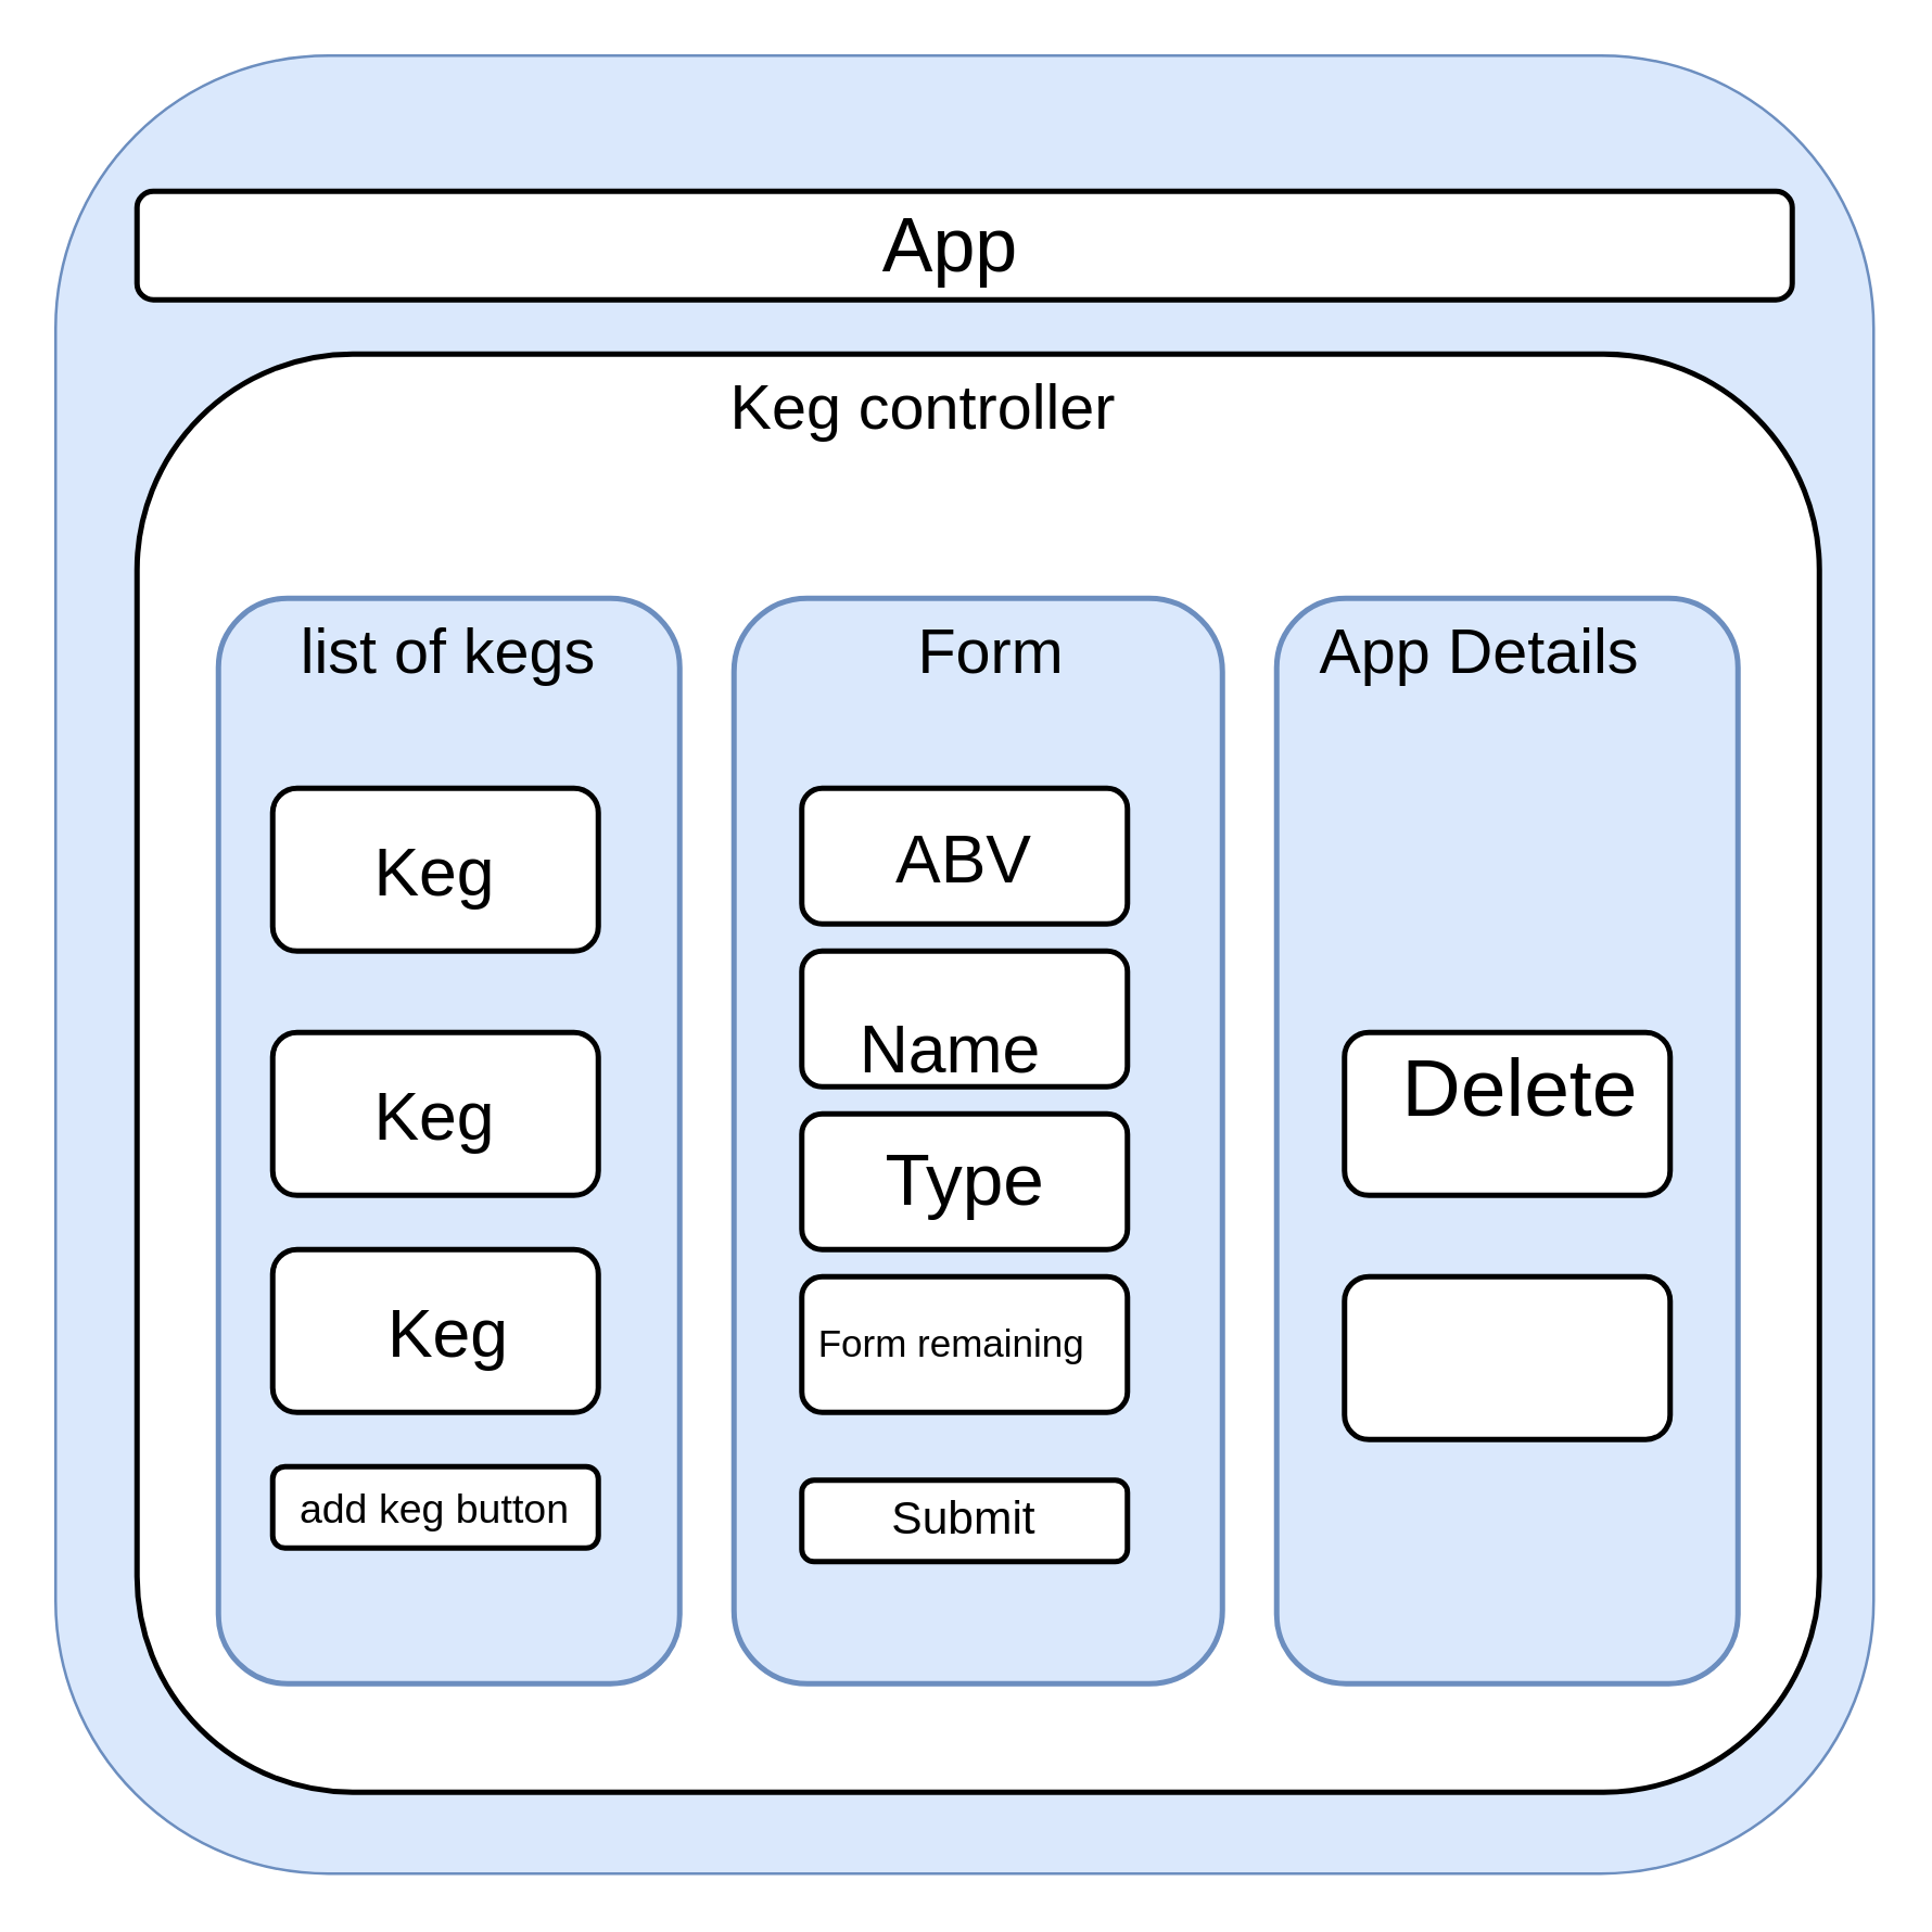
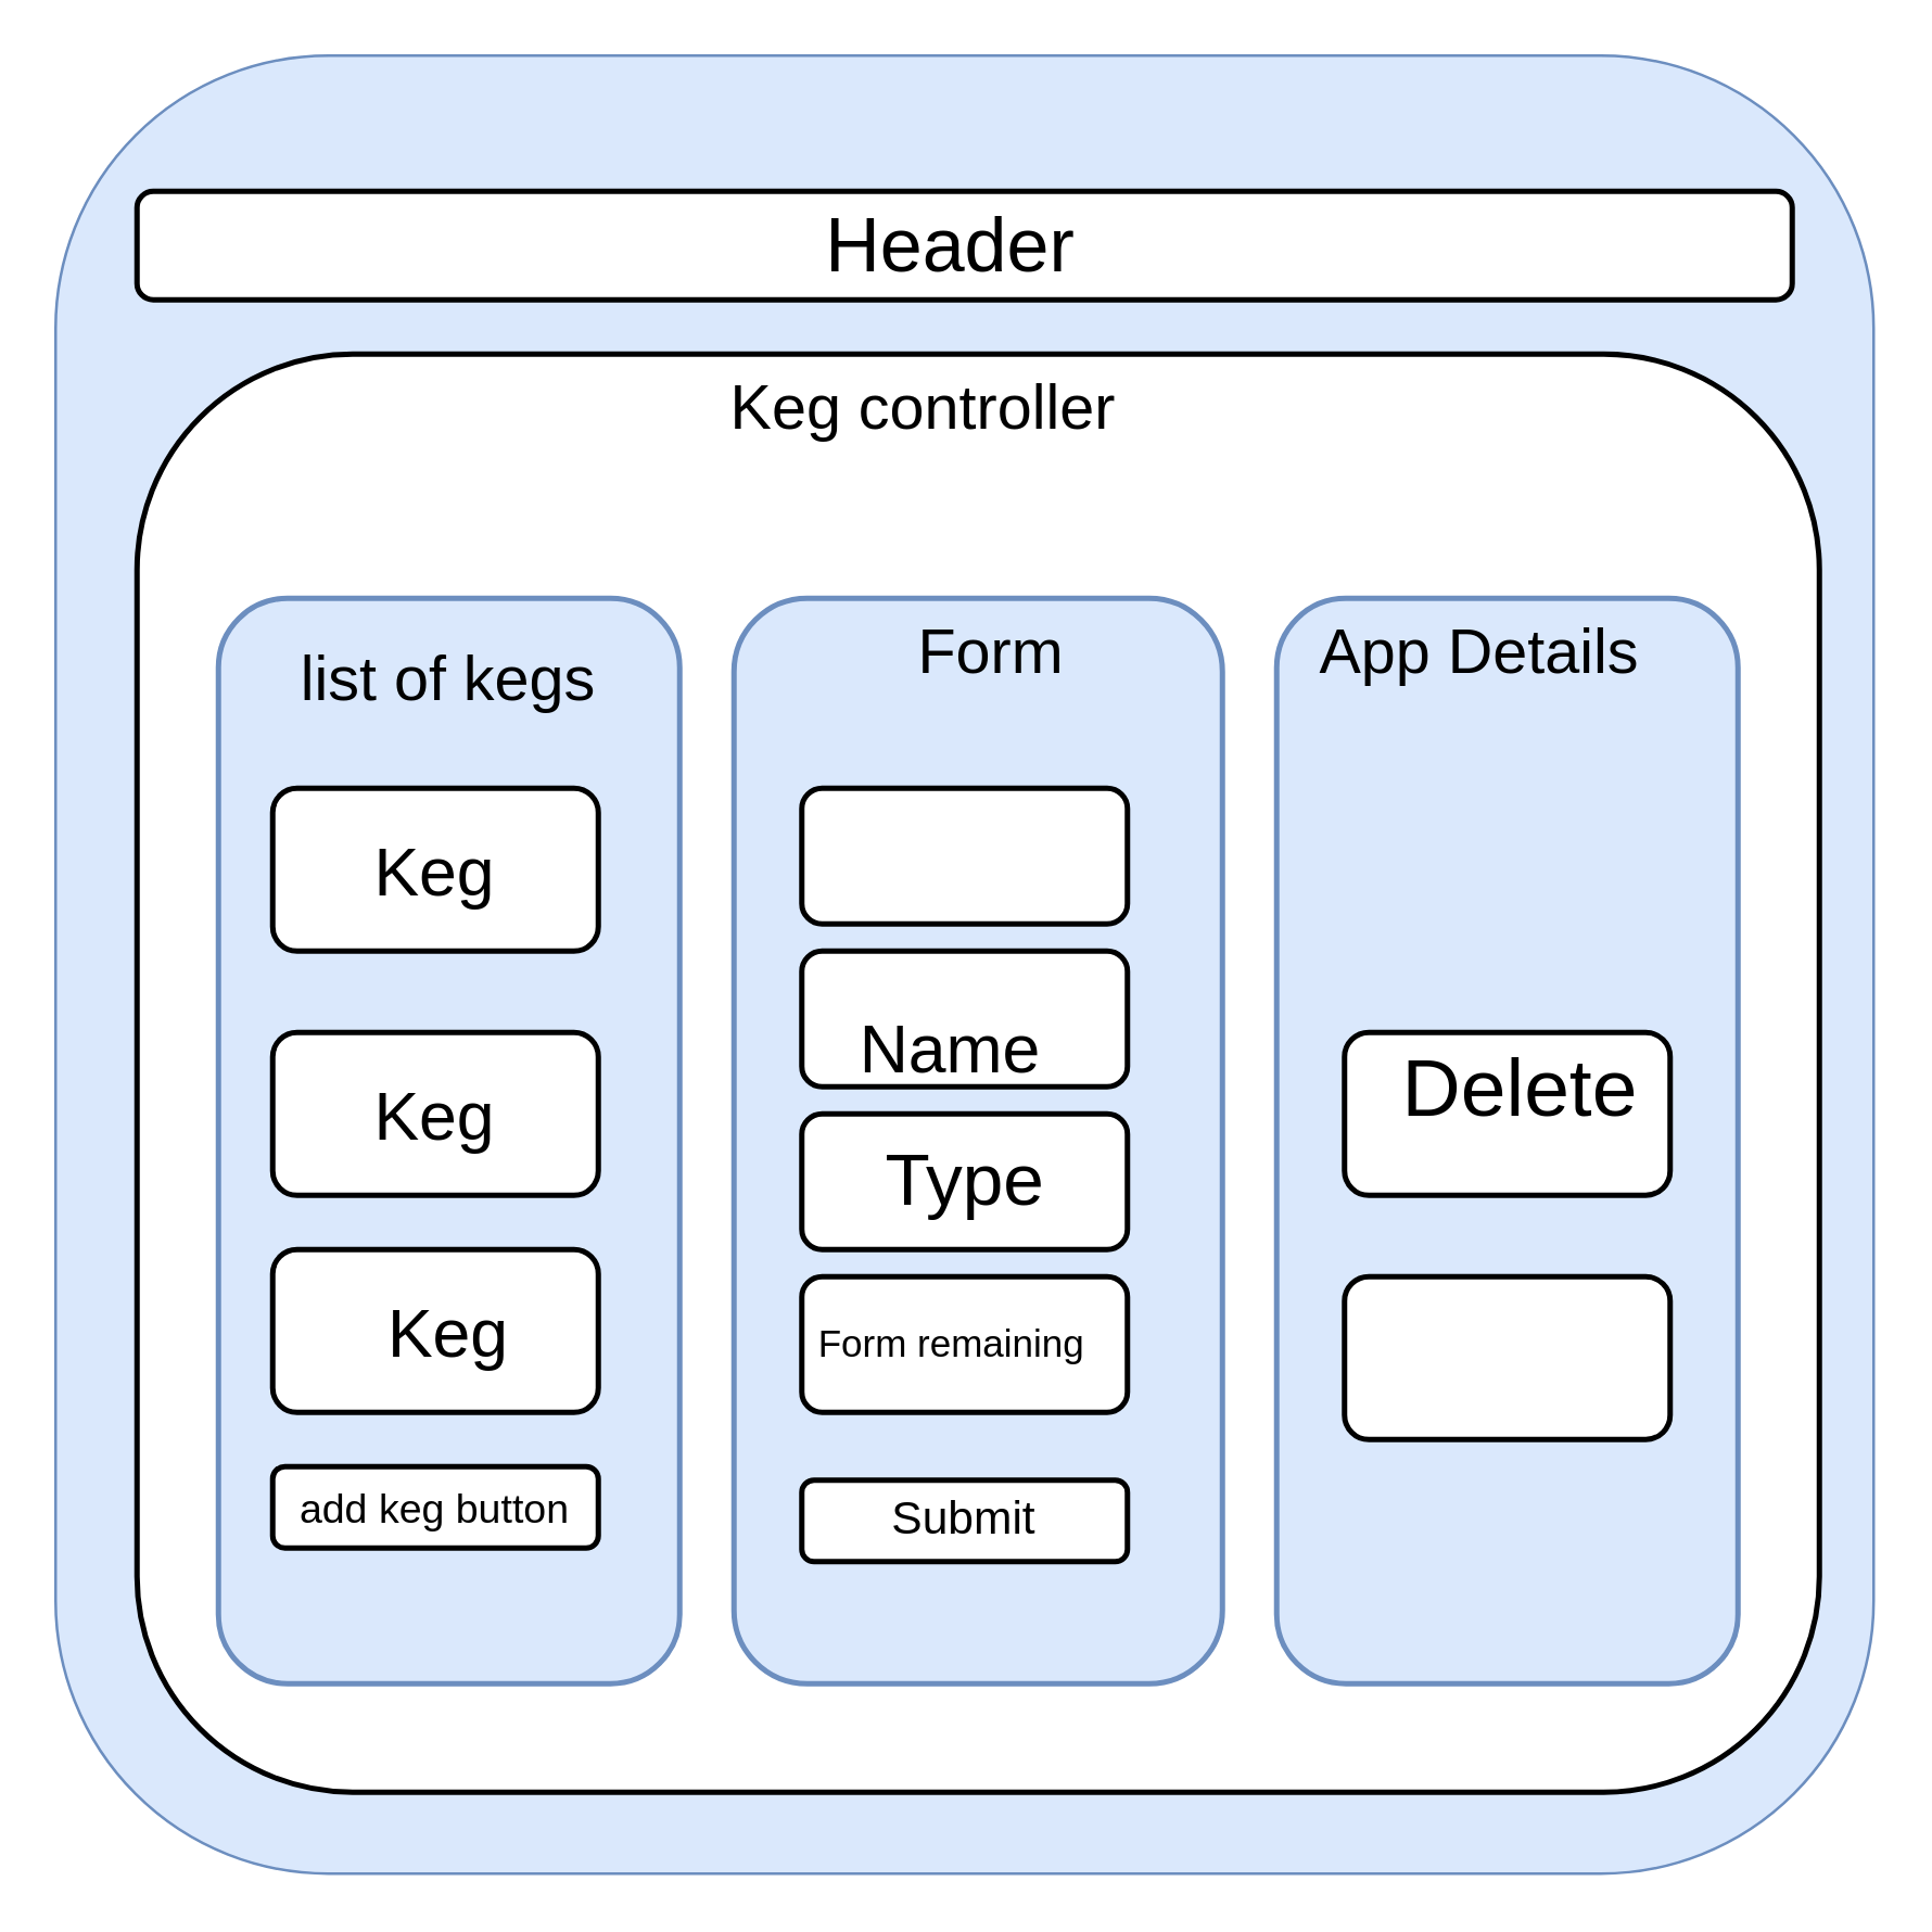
  <mxCell id="0" />
  <mxCell id="1" parent="0" />
  <mxCell id="2" value="" style="rounded=1;whiteSpace=wrap;html=1;fillColor=#dae8fc;strokeColor=#6c8ebf;" vertex="1" parent="1"><mxGeometry x="20" y="20" width="670" height="670" as="geometry" /></mxCell>
  <mxCell id="3" value="" style="rounded=1;whiteSpace=wrap;html=1;fontSize=22;strokeWidth=2;" vertex="1" parent="1"><mxGeometry x="50" y="70" width="610" height="40" as="geometry" /></mxCell>
- <mxCell id="4" value="App" style="text;html=1;strokeColor=none;fillColor=none;align=center;verticalAlign=middle;whiteSpace=wrap;rounded=0;fontSize=28;" vertex="1" parent="1"><mxGeometry x="285" y="60" width="130" height="60" as="geometry" /></mxCell>
+ <mxCell id="4" value="Header" style="text;html=1;strokeColor=none;fillColor=none;align=center;verticalAlign=middle;whiteSpace=wrap;rounded=0;fontSize=28;" vertex="1" parent="1"><mxGeometry x="285" y="60" width="130" height="60" as="geometry" /></mxCell>
  <mxCell id="5" value="" style="rounded=1;whiteSpace=wrap;html=1;fontSize=28;strokeWidth=2;" vertex="1" parent="1"><mxGeometry x="50" y="130" width="620" height="530" as="geometry" /></mxCell>
  <mxCell id="6" value="Keg controller" style="text;html=1;strokeColor=none;fillColor=none;align=center;verticalAlign=middle;whiteSpace=wrap;rounded=0;fontSize=23;" vertex="1" parent="1"><mxGeometry x="255" y="140" width="170" height="20" as="geometry" /></mxCell>
  <mxCell id="7" value="" style="rounded=1;whiteSpace=wrap;html=1;fontSize=23;strokeWidth=2;fillColor=#dae8fc;strokeColor=#6c8ebf;" vertex="1" parent="1"><mxGeometry x="80" y="220" width="170" height="400" as="geometry" /></mxCell>
  <mxCell id="8" value="" style="rounded=1;whiteSpace=wrap;html=1;fontSize=23;strokeWidth=2;fillColor=#dae8fc;strokeColor=#6c8ebf;" vertex="1" parent="1"><mxGeometry x="270" y="220" width="180" height="400" as="geometry" /></mxCell>
  <mxCell id="9" value="" style="rounded=1;whiteSpace=wrap;html=1;fontSize=23;strokeWidth=2;fillColor=#dae8fc;strokeColor=#6c8ebf;" vertex="1" parent="1"><mxGeometry x="470" y="220" width="170" height="400" as="geometry" /></mxCell>
- <mxCell id="10" value="list of kegs" style="text;html=1;strokeColor=none;fillColor=none;align=center;verticalAlign=middle;whiteSpace=wrap;rounded=0;fontSize=23;" vertex="1" parent="1"><mxGeometry x="90" y="230" width="150" height="20" as="geometry" /></mxCell>
+ <mxCell id="10" value="list of kegs" style="text;html=1;strokeColor=none;fillColor=none;align=center;verticalAlign=middle;whiteSpace=wrap;rounded=0;fontSize=23;" vertex="1" parent="1"><mxGeometry x="90" y="240" width="150" height="20" as="geometry" /></mxCell>
  <mxCell id="11" value="App Details" style="text;html=1;strokeColor=none;fillColor=none;align=center;verticalAlign=middle;whiteSpace=wrap;rounded=0;fontSize=23;" vertex="1" parent="1"><mxGeometry x="470" y="230" width="150" height="20" as="geometry" /></mxCell>
  <mxCell id="12" value="Form" style="text;html=1;strokeColor=none;fillColor=none;align=center;verticalAlign=middle;whiteSpace=wrap;rounded=0;fontSize=23;" vertex="1" parent="1"><mxGeometry x="345" y="230" width="40" height="20" as="geometry" /></mxCell>
  <mxCell id="13" value="" style="rounded=1;whiteSpace=wrap;html=1;fontSize=25;strokeWidth=2;" vertex="1" parent="1"><mxGeometry x="100" y="290" width="120" height="60" as="geometry" /></mxCell>
  <mxCell id="14" value="" style="rounded=1;whiteSpace=wrap;html=1;fontSize=25;strokeWidth=2;" vertex="1" parent="1"><mxGeometry x="100" y="380" width="120" height="60" as="geometry" /></mxCell>
  <mxCell id="15" value="" style="rounded=1;whiteSpace=wrap;html=1;fontSize=25;strokeWidth=2;" vertex="1" parent="1"><mxGeometry x="100" y="460" width="120" height="60" as="geometry" /></mxCell>
  <mxCell id="16" value="" style="rounded=1;whiteSpace=wrap;html=1;fontSize=23;strokeWidth=2;" vertex="1" parent="1"><mxGeometry x="100" y="540" width="120" height="30" as="geometry" /></mxCell>
  <mxCell id="17" value="&lt;font style=&quot;font-size: 15px;&quot;&gt;add keg button&lt;/font&gt;" style="text;html=1;strokeColor=none;fillColor=none;align=center;verticalAlign=middle;whiteSpace=wrap;rounded=0;fontSize=15;" vertex="1" parent="1"><mxGeometry x="95" y="545" width="130" height="20" as="geometry" /></mxCell>
  <mxCell id="18" value="Keg" style="text;html=1;strokeColor=none;fillColor=none;align=center;verticalAlign=middle;whiteSpace=wrap;rounded=0;fontSize=25;" vertex="1" parent="1"><mxGeometry x="140" y="480" width="50" height="20" as="geometry" /></mxCell>
  <mxCell id="19" value="Keg" style="text;html=1;strokeColor=none;fillColor=none;align=center;verticalAlign=middle;whiteSpace=wrap;rounded=0;fontSize=25;" vertex="1" parent="1"><mxGeometry x="140" y="400" width="40" height="20" as="geometry" /></mxCell>
  <mxCell id="20" value="Keg" style="text;html=1;strokeColor=none;fillColor=none;align=center;verticalAlign=middle;whiteSpace=wrap;rounded=0;fontSize=25;" vertex="1" parent="1"><mxGeometry x="140" y="310" width="40" height="20" as="geometry" /></mxCell>
  <mxCell id="21" value="" style="rounded=1;whiteSpace=wrap;html=1;fontSize=25;strokeWidth=2;" vertex="1" parent="1"><mxGeometry x="295" y="290" width="120" height="50" as="geometry" /></mxCell>
  <mxCell id="22" value="" style="rounded=1;whiteSpace=wrap;html=1;fontSize=25;strokeWidth=2;" vertex="1" parent="1"><mxGeometry x="295" y="350" width="120" height="50" as="geometry" /></mxCell>
  <mxCell id="23" value="" style="rounded=1;whiteSpace=wrap;html=1;fontSize=25;strokeWidth=2;" vertex="1" parent="1"><mxGeometry x="295" y="410" width="120" height="50" as="geometry" /></mxCell>
  <mxCell id="24" value="" style="rounded=1;whiteSpace=wrap;html=1;fontSize=25;strokeWidth=2;" vertex="1" parent="1"><mxGeometry x="295" y="470" width="120" height="50" as="geometry" /></mxCell>
  <mxCell id="25" value="" style="rounded=1;whiteSpace=wrap;html=1;fontSize=25;strokeWidth=2;" vertex="1" parent="1"><mxGeometry x="295" y="545" width="120" height="30" as="geometry" /></mxCell>
  <mxCell id="26" value="Name" style="text;html=1;strokeColor=none;fillColor=none;align=center;verticalAlign=middle;whiteSpace=wrap;rounded=0;fontSize=25;" vertex="1" parent="1"><mxGeometry x="330" y="375" width="40" height="20" as="geometry" /></mxCell>
- <mxCell id="27" value="ABV" style="text;html=1;strokeColor=none;fillColor=none;align=center;verticalAlign=middle;whiteSpace=wrap;rounded=0;fontSize=25;" vertex="1" parent="1"><mxGeometry x="335" y="305" width="40" height="20" as="geometry" /></mxCell>
  <mxCell id="28" value="Form remaining&lt;br style=&quot;font-size: 14px;&quot;&gt;" style="text;html=1;strokeColor=none;fillColor=none;align=center;verticalAlign=middle;whiteSpace=wrap;rounded=0;fontSize=14;" vertex="1" parent="1"><mxGeometry x="293.75" y="480" width="112.5" height="30" as="geometry" /></mxCell>
  <mxCell id="29" value="Type" style="text;html=1;strokeColor=none;fillColor=none;align=center;verticalAlign=middle;whiteSpace=wrap;rounded=0;fontSize=27;" vertex="1" parent="1"><mxGeometry x="302.5" y="410" width="105" height="50" as="geometry" /></mxCell>
  <mxCell id="30" value="Submit" style="text;html=1;strokeColor=none;fillColor=none;align=center;verticalAlign=middle;whiteSpace=wrap;rounded=0;fontSize=17;" vertex="1" parent="1"><mxGeometry x="330" y="550" width="50" height="20" as="geometry" /></mxCell>
  <mxCell id="31" value="" style="rounded=1;whiteSpace=wrap;html=1;fontSize=17;strokeWidth=2;" vertex="1" parent="1"><mxGeometry x="495" y="380" width="120" height="60" as="geometry" /></mxCell>
  <mxCell id="32" value="" style="rounded=1;whiteSpace=wrap;html=1;fontSize=17;strokeWidth=2;" vertex="1" parent="1"><mxGeometry x="495" y="470" width="120" height="60" as="geometry" /></mxCell>
  <mxCell id="33" value="&lt;font style=&quot;font-size: 30px;&quot;&gt;Delete&lt;/font&gt;" style="text;html=1;strokeColor=none;fillColor=none;align=center;verticalAlign=middle;whiteSpace=wrap;rounded=0;fontSize=30;" vertex="1" parent="1"><mxGeometry x="540" y="390" width="40" height="20" as="geometry" /></mxCell>
